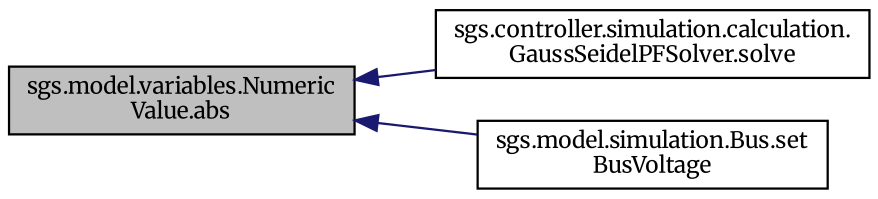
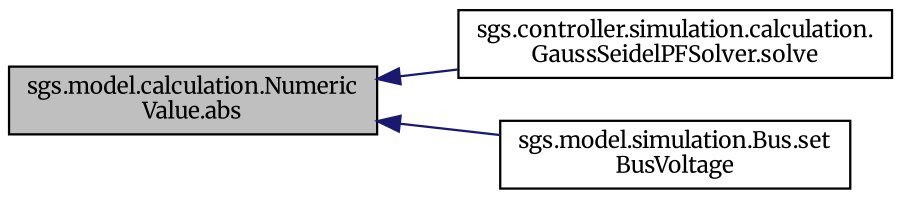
  digraph {
    rankdir=LR
    fontname=Merriweather
    node [color=black fillcolor=white fontname=Merriweather fontsize=10 shape=record style=filled]
    edge [color=midnightblue dir=back fontname=Merriweather fontsize=10 labelfontname=Helvetica labelfontsize=10 style=solid]
-   n1 [fillcolor=grey75 fontcolor=black height=0.2 label="sgs.model.variables.Numeric\lValue.abs" width=0.4]
+   n1 [fillcolor=grey75 fontcolor=black height=0.2 label="sgs.model.calculation.Numeric\lValue.abs" width=0.4]
    n2 [height=0.2 label="sgs.controller.simulation.calculation.\lGaussSeidelPFSolver.solve" width=0.4]
    n3 [height=0.2 label="sgs.model.simulation.Bus.set\lBusVoltage" width=0.4]
    n1 -> n2
    n1 -> n3
  }
